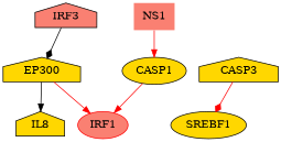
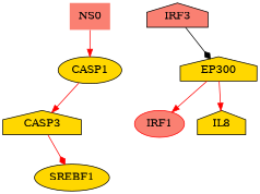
  digraph {
    node [fillcolor=gold shape=house style=filled]
    edge [arrowhead=normal color=red penwidth=1]
-   NS1 [fillcolor=salmon shape=none]
+   NS1 [fillcolor=salmon shape=none label=NS0]
    CASP1 [shape=ellipse]
    IRF3 [fillcolor=salmon]
    EP300
    IRF1 [color=red fillcolor=salmon shape=ellipse]
    CASP3
    SREBF1 [shape=ellipse]
    n8 [label=IL8]
    NS1 -> CASP1
-   CASP1 -> IRF1
+   CASP1 -> CASP3
    CASP1 -> SREBF1 [color=blue dir=both style=invis arrowhead=""]
    IRF3 -> EP300 [arrowhead=diamond color=black]
    IRF3 -> IRF1 [dir=both style=invis arrowhead="" color="" penwidth=""]
    EP300 -> IRF1
-   EP300 -> n8 [color=black]
+   EP300 -> n8
    CASP3 -> SREBF1 [arrowhead=diamond]
  }
